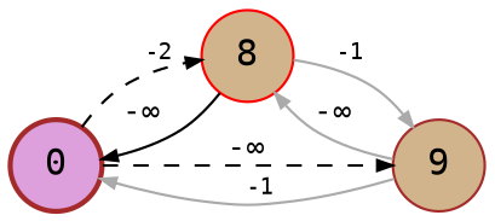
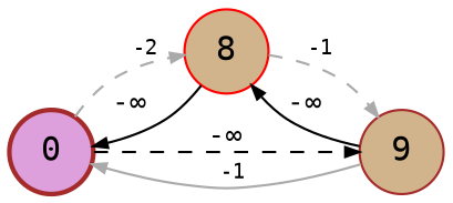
  digraph {
    rankdir=LR
    ranksep=0.2
    node [color=brown fillcolor=tan fixedsize=true fontname=monospace shape=circle style=filled]
    edge [arrowsize=0.6 fontname=monospace fontsize=9 style=dashed]
    0 [fillcolor=plum style="bold,filled" width=0.5]
    n2 [color=red label=8 width=0.5]
    n3 [label=9 width=0.5]
-   0 -> n2 [color=black label=" -2"]
+   0 -> n2 [color="#aaaaaa" label=" -2"]
    0 -> n3 [fontsize=12 label=" -∞ "]
    n2 -> 0 [fontsize=12 label="-∞ " style=solid]
-   n2 -> n3 [color="#aaaaaa" label=" -1" style=solid]
-   n3 -> 0 [color="#aaaaaa" label="  -1" style=solid]
-   n3 -> n2 [fontsize=12 label="-∞ " style=solid color="#aaaaaa"]
+   n2 -> n3 [color="#aaaaaa" label=" -1"]
+   n3 -> 0 [color="#aaaaaa" label=" -1" style=solid]
+   n3 -> n2 [fontsize=12 label="-∞ " style=solid]
  }
